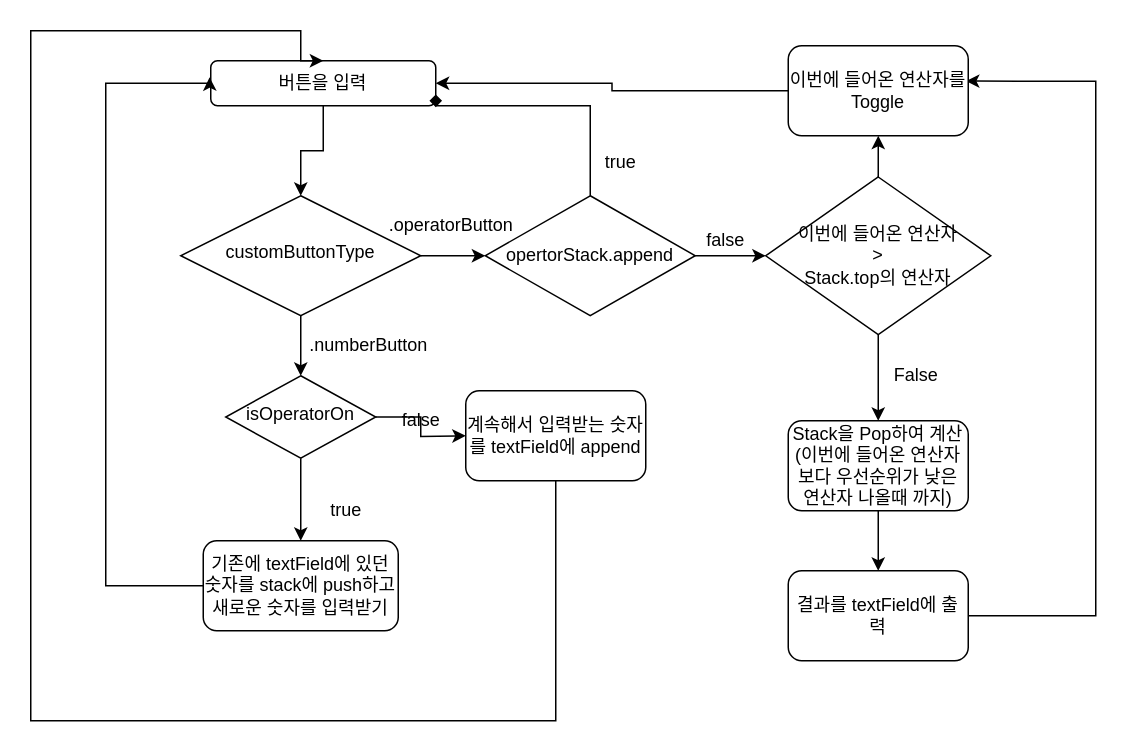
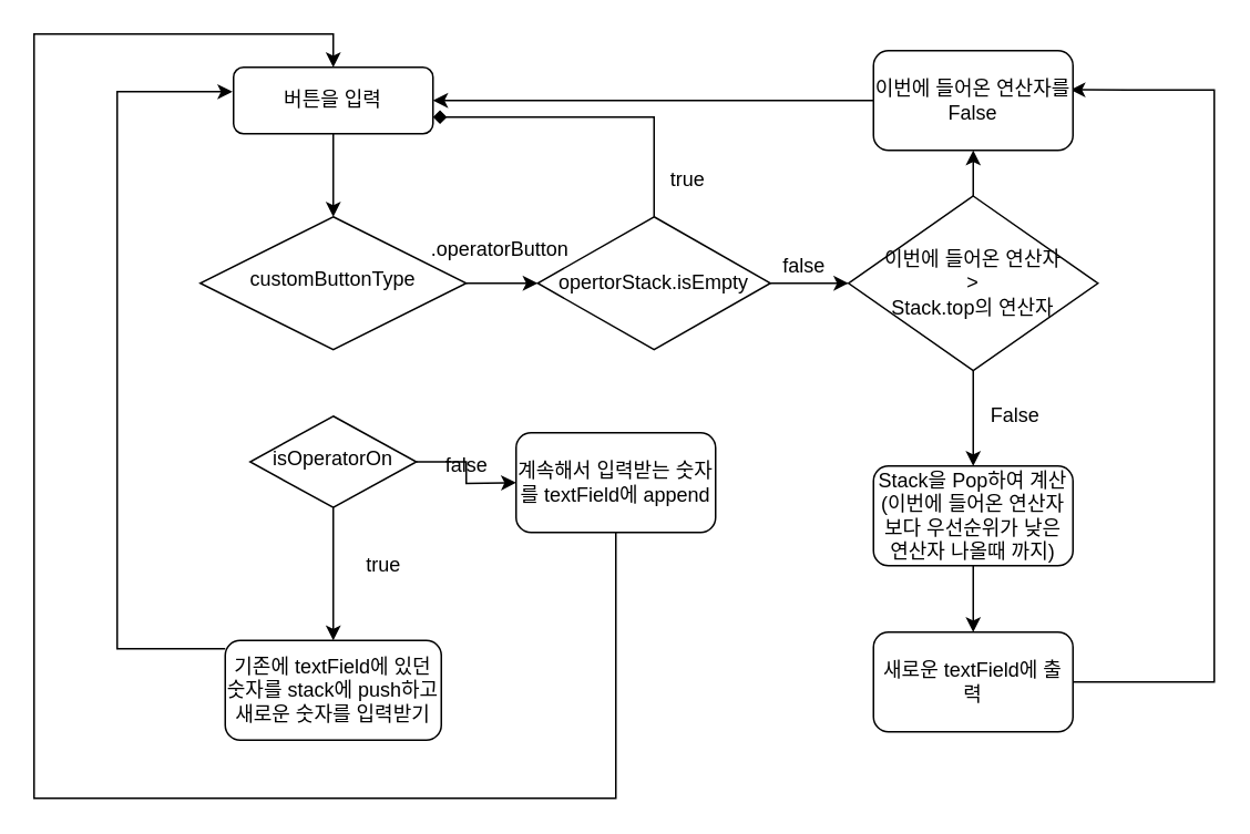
  <mxCell id="0" />
  <mxCell id="1" parent="0" />
  <mxCell id="2" style="edgeStyle=orthogonalEdgeStyle;rounded=0;orthogonalLoop=1;jettySize=auto;html=1;entryX=0.5;entryY=0;entryDx=0;entryDy=0;" edge="1" parent="1" source="3" target="6"><mxGeometry relative="1" as="geometry" /></mxCell>
- <mxCell id="3" value="버튼을 입력" style="rounded=1;whiteSpace=wrap;html=1;fontSize=12;glass=0;strokeWidth=1;shadow=0;" parent="1" vertex="1"><mxGeometry x="140" y="40" width="150" height="30" as="geometry" /></mxCell>
- <mxCell id="4" style="edgeStyle=orthogonalEdgeStyle;rounded=0;orthogonalLoop=1;jettySize=auto;html=1;entryX=0.5;entryY=0;entryDx=0;entryDy=0;" edge="1" parent="1" source="6" target="9"><mxGeometry relative="1" as="geometry" /></mxCell>
+ <mxCell id="3" value="버튼을 입력" style="rounded=1;whiteSpace=wrap;html=1;fontSize=12;glass=0;strokeWidth=1;shadow=0;" parent="1" vertex="1"><mxGeometry x="140" y="40" width="120" height="40" as="geometry" /></mxCell>
  <mxCell id="5" style="edgeStyle=orthogonalEdgeStyle;rounded=0;orthogonalLoop=1;jettySize=auto;html=1;entryX=0;entryY=0.5;entryDx=0;entryDy=0;" edge="1" parent="1" source="6" target="12"><mxGeometry relative="1" as="geometry" /></mxCell>
  <mxCell id="6" value="customButtonType" style="rhombus;whiteSpace=wrap;html=1;shadow=0;fontFamily=Helvetica;fontSize=12;align=center;strokeWidth=1;spacing=6;spacingTop=-4;" parent="1" vertex="1"><mxGeometry x="120" y="130" width="160" height="80" as="geometry" /></mxCell>
  <mxCell id="7" style="edgeStyle=orthogonalEdgeStyle;rounded=0;orthogonalLoop=1;jettySize=auto;html=1;" edge="1" parent="1" source="9" target="25"><mxGeometry relative="1" as="geometry"><mxPoint x="200" y="360" as="targetPoint" /></mxGeometry></mxCell>
  <mxCell id="8" style="edgeStyle=orthogonalEdgeStyle;rounded=0;orthogonalLoop=1;jettySize=auto;html=1;" edge="1" parent="1" source="9"><mxGeometry relative="1" as="geometry"><mxPoint x="310" y="290" as="targetPoint" /></mxGeometry></mxCell>
  <mxCell id="9" value="isOperatorOn" style="rhombus;whiteSpace=wrap;html=1;shadow=0;fontFamily=Helvetica;fontSize=12;align=center;strokeWidth=1;spacing=6;spacingTop=-4;" parent="1" vertex="1"><mxGeometry x="150" y="250" width="100" height="55" as="geometry" /></mxCell>
  <mxCell id="10" style="edgeStyle=orthogonalEdgeStyle;rounded=0;orthogonalLoop=1;jettySize=auto;html=1;" edge="1" parent="1" source="12"><mxGeometry relative="1" as="geometry"><mxPoint x="510" y="170" as="targetPoint" /></mxGeometry></mxCell>
  <mxCell id="11" style="edgeStyle=orthogonalEdgeStyle;rounded=0;orthogonalLoop=1;jettySize=auto;html=1;entryX=1;entryY=0.75;entryDx=0;entryDy=0;exitX=0.5;exitY=0;exitDx=0;exitDy=0;endArrow=diamond;" edge="1" parent="1" source="12" target="3"><mxGeometry relative="1" as="geometry"><Array as="points"><mxPoint x="393" y="70" /></Array></mxGeometry></mxCell>
- <mxCell id="12" value="opertorStack.append" style="rhombus;whiteSpace=wrap;html=1;" vertex="1" parent="1"><mxGeometry x="323" y="130" width="140" height="80" as="geometry" /></mxCell>
+ <mxCell id="12" value="opertorStack.isEmpty" style="rhombus;whiteSpace=wrap;html=1;" vertex="1" parent="1"><mxGeometry x="323" y="130" width="140" height="80" as="geometry" /></mxCell>
  <mxCell id="13" value="false" style="text;html=1;align=center;verticalAlign=middle;resizable=0;points=[];autosize=1;" vertex="1" parent="1"><mxGeometry x="463" y="150" width="40" height="20" as="geometry" /></mxCell>
  <mxCell id="14" style="edgeStyle=orthogonalEdgeStyle;rounded=0;orthogonalLoop=1;jettySize=auto;html=1;" edge="1" parent="1" source="16"><mxGeometry relative="1" as="geometry"><mxPoint x="585" y="280" as="targetPoint" /></mxGeometry></mxCell>
  <mxCell id="15" style="edgeStyle=orthogonalEdgeStyle;rounded=0;orthogonalLoop=1;jettySize=auto;html=1;entryX=0.5;entryY=1;entryDx=0;entryDy=0;" edge="1" parent="1" source="16" target="23"><mxGeometry relative="1" as="geometry" /></mxCell>
  <mxCell id="16" value="이번에 들어온 연산자 &lt;br&gt;&amp;gt;&lt;br&gt;Stack.top의 연산자" style="rhombus;whiteSpace=wrap;html=1;" vertex="1" parent="1"><mxGeometry x="510" y="117.5" width="150" height="105" as="geometry" /></mxCell>
  <mxCell id="17" value="False" style="text;html=1;align=center;verticalAlign=middle;resizable=0;points=[];autosize=1;" vertex="1" parent="1"><mxGeometry x="590" y="240" width="40" height="20" as="geometry" /></mxCell>
  <mxCell id="18" style="edgeStyle=orthogonalEdgeStyle;rounded=0;orthogonalLoop=1;jettySize=auto;html=1;" edge="1" parent="1" source="19"><mxGeometry relative="1" as="geometry"><mxPoint x="585" y="380" as="targetPoint" /></mxGeometry></mxCell>
  <mxCell id="19" value="Stack을 Pop하여 계산&lt;br&gt;(이번에 들어온 연산자보다 우선순위가 낮은 연산자 나올때 까지)" style="rounded=1;whiteSpace=wrap;html=1;" vertex="1" parent="1"><mxGeometry x="525" y="280" width="120" height="60" as="geometry" /></mxCell>
  <mxCell id="20" style="edgeStyle=orthogonalEdgeStyle;rounded=0;orthogonalLoop=1;jettySize=auto;html=1;entryX=0.987;entryY=0.393;entryDx=0;entryDy=0;entryPerimeter=0;" edge="1" parent="1" source="21" target="23"><mxGeometry relative="1" as="geometry"><Array as="points"><mxPoint x="585" y="410" /><mxPoint x="730" y="410" /><mxPoint x="730" y="54" /></Array></mxGeometry></mxCell>
- <mxCell id="21" value="결과를 textField에 출력" style="rounded=1;whiteSpace=wrap;html=1;" vertex="1" parent="1"><mxGeometry x="525" y="380" width="120" height="60" as="geometry" /></mxCell>
+ <mxCell id="21" value="새로운 textField에 출력" style="rounded=1;whiteSpace=wrap;html=1;" vertex="1" parent="1"><mxGeometry x="525" y="380" width="120" height="60" as="geometry" /></mxCell>
  <mxCell id="22" style="edgeStyle=orthogonalEdgeStyle;rounded=0;orthogonalLoop=1;jettySize=auto;html=1;entryX=1;entryY=0.5;entryDx=0;entryDy=0;" edge="1" parent="1" source="23" target="3"><mxGeometry relative="1" as="geometry" /></mxCell>
- <mxCell id="23" value="이번에 들어온 연산자를 Toggle" style="rounded=1;whiteSpace=wrap;html=1;" vertex="1" parent="1"><mxGeometry x="525" y="30" width="120" height="60" as="geometry" /></mxCell>
+ <mxCell id="23" value="이번에 들어온 연산자를 False" style="rounded=1;whiteSpace=wrap;html=1;" vertex="1" parent="1"><mxGeometry x="525" y="30" width="120" height="60" as="geometry" /></mxCell>
  <mxCell id="24" style="edgeStyle=orthogonalEdgeStyle;rounded=0;orthogonalLoop=1;jettySize=auto;html=1;entryX=-0.005;entryY=0.368;entryDx=0;entryDy=0;entryPerimeter=0;" edge="1" parent="1" source="25" target="3"><mxGeometry relative="1" as="geometry"><Array as="points"><mxPoint x="70" y="390" /><mxPoint x="70" y="55" /></Array></mxGeometry></mxCell>
- <mxCell id="25" value="기존에 textField에 있던 숫자를 stack에 push하고 새로운 숫자를 입력받기&lt;br&gt;" style="rounded=1;whiteSpace=wrap;html=1;" vertex="1" parent="1"><mxGeometry x="135" y="360" width="130" height="60" as="geometry" /></mxCell>
- <mxCell id="26" value=".numberButton" style="text;html=1;align=center;verticalAlign=middle;resizable=0;points=[];autosize=1;" vertex="1" parent="1"><mxGeometry x="200" y="220" width="90" height="20" as="geometry" /></mxCell>
+ <mxCell id="25" value="기존에 textField에 있던 숫자를 stack에 push하고 새로운 숫자를 입력받기&lt;br&gt;" style="rounded=1;whiteSpace=wrap;html=1;" vertex="1" parent="1"><mxGeometry x="135" y="385" width="130" height="60" as="geometry" /></mxCell>
  <mxCell id="27" value="true" style="text;html=1;align=center;verticalAlign=middle;resizable=0;points=[];autosize=1;" vertex="1" parent="1"><mxGeometry x="393" y="97.5" width="40" height="20" as="geometry" /></mxCell>
  <mxCell id="28" value=".operatorButton" style="text;html=1;align=center;verticalAlign=middle;resizable=0;points=[];autosize=1;" vertex="1" parent="1"><mxGeometry x="250" y="140" width="100" height="20" as="geometry" /></mxCell>
  <mxCell id="29" value="true" style="text;html=1;align=center;verticalAlign=middle;resizable=0;points=[];autosize=1;" vertex="1" parent="1"><mxGeometry x="210" y="330" width="40" height="20" as="geometry" /></mxCell>
  <mxCell id="30" value="false" style="text;html=1;align=center;verticalAlign=middle;resizable=0;points=[];autosize=1;" vertex="1" parent="1"><mxGeometry x="260" y="270" width="40" height="20" as="geometry" /></mxCell>
  <mxCell id="31" style="edgeStyle=orthogonalEdgeStyle;rounded=0;orthogonalLoop=1;jettySize=auto;html=1;entryX=0.5;entryY=0;entryDx=0;entryDy=0;" edge="1" parent="1" source="32" target="3"><mxGeometry relative="1" as="geometry"><Array as="points"><mxPoint x="370" y="480" /><mxPoint x="20" y="480" /><mxPoint x="20" y="20" /><mxPoint x="200" y="20" /></Array></mxGeometry></mxCell>
  <mxCell id="32" value="계속해서 입력받는 숫자를 textField에 append" style="rounded=1;whiteSpace=wrap;html=1;" vertex="1" parent="1"><mxGeometry x="310" y="260" width="120" height="60" as="geometry" /></mxCell>
